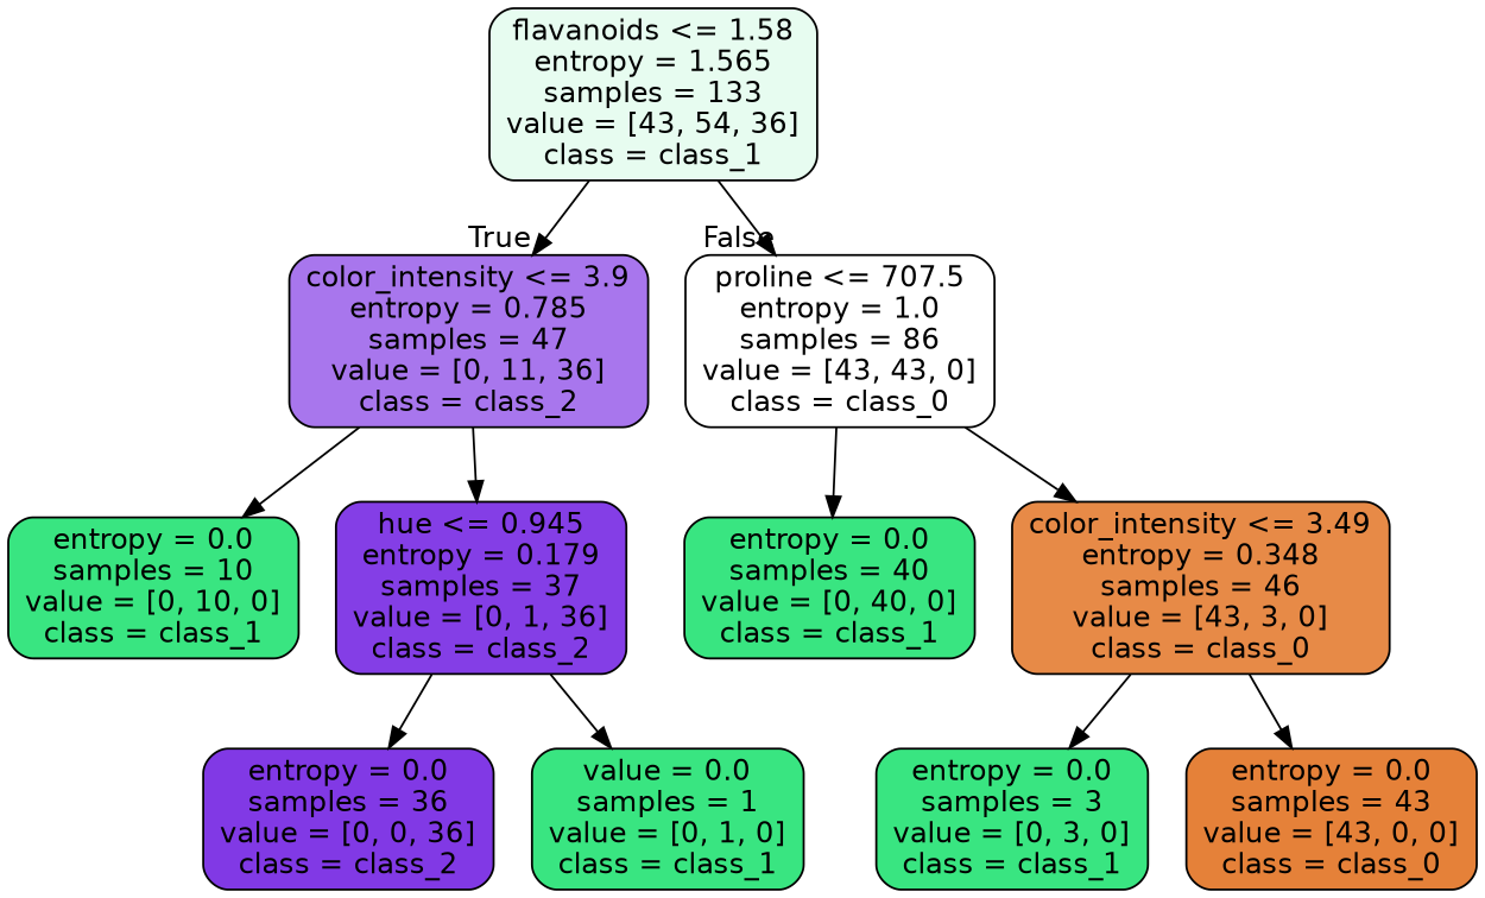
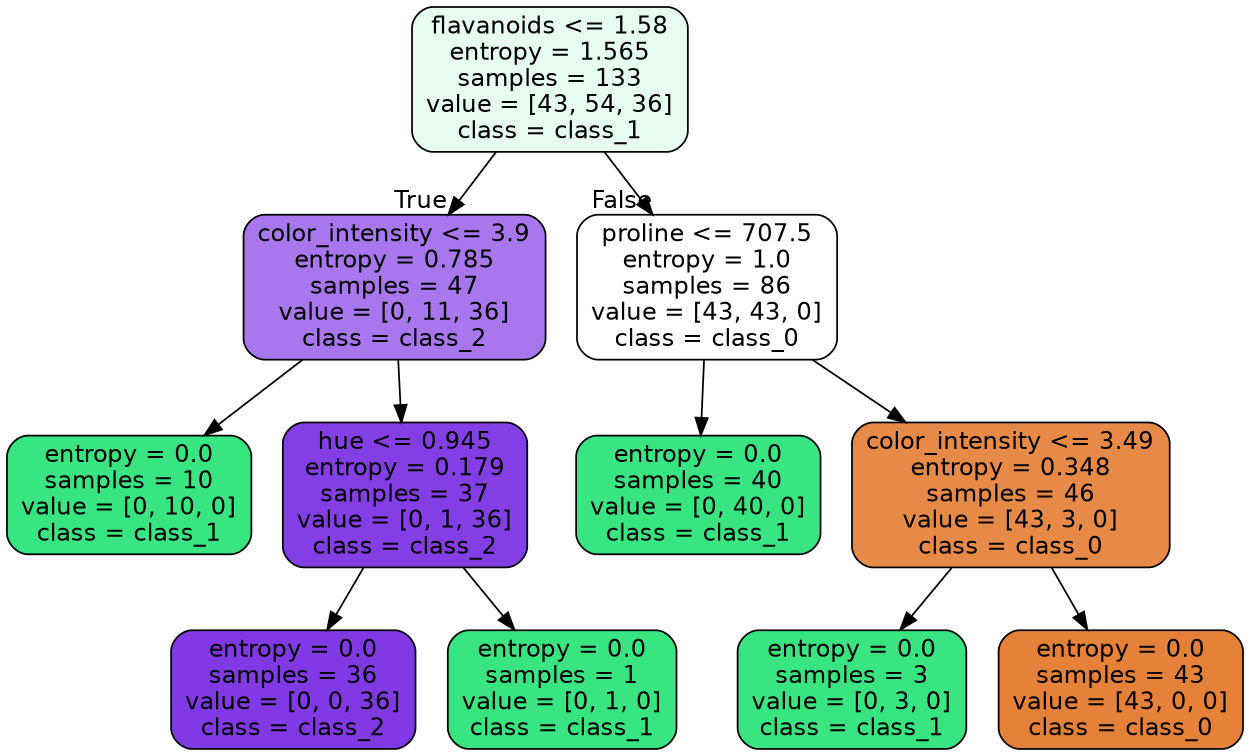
  digraph {
    node [color=black fillcolor="#39e581" fontname=helvetica shape=box style="filled, rounded"]
    edge [fontname=helvetica]
    n1 [fillcolor="#e7fcf0" label="flavanoids <= 1.58\nentropy = 1.565\nsamples = 133\nvalue = [43, 54, 36]\nclass = class_1"]
    n2 [fillcolor="#a876ed" label="color_intensity <= 3.9\nentropy = 0.785\nsamples = 47\nvalue = [0, 11, 36]\nclass = class_2"]
    n3 [fillcolor="#ffffff" label="proline <= 707.5\nentropy = 1.0\nsamples = 86\nvalue = [43, 43, 0]\nclass = class_0"]
    n4 [label="entropy = 0.0\nsamples = 10\nvalue = [0, 10, 0]\nclass = class_1"]
    n5 [fillcolor="#843ee6" label="hue <= 0.945\nentropy = 0.179\nsamples = 37\nvalue = [0, 1, 36]\nclass = class_2"]
    n6 [fillcolor="#8139e5" label="entropy = 0.0\nsamples = 36\nvalue = [0, 0, 36]\nclass = class_2"]
-   n7 [label="value = 0.0\nsamples = 1\nvalue = [0, 1, 0]\nclass = class_1"]
+   n7 [label="entropy = 0.0\nsamples = 1\nvalue = [0, 1, 0]\nclass = class_1"]
    n8 [label="entropy = 0.0\nsamples = 40\nvalue = [0, 40, 0]\nclass = class_1"]
    n9 [fillcolor="#e78a47" label="color_intensity <= 3.49\nentropy = 0.348\nsamples = 46\nvalue = [43, 3, 0]\nclass = class_0"]
    n10 [label="entropy = 0.0\nsamples = 3\nvalue = [0, 3, 0]\nclass = class_1"]
    n11 [fillcolor="#e58139" label="entropy = 0.0\nsamples = 43\nvalue = [43, 0, 0]\nclass = class_0"]
    n1 -> n2 [headlabel=True labelangle=45 labeldistance=2.5]
    n1 -> n3 [headlabel=False labelangle=-45 labeldistance=2.5]
    n2 -> n4
    n2 -> n5
    n3 -> n8
    n3 -> n9
    n5 -> n6
    n5 -> n7
    n9 -> n10
    n9 -> n11
  }
